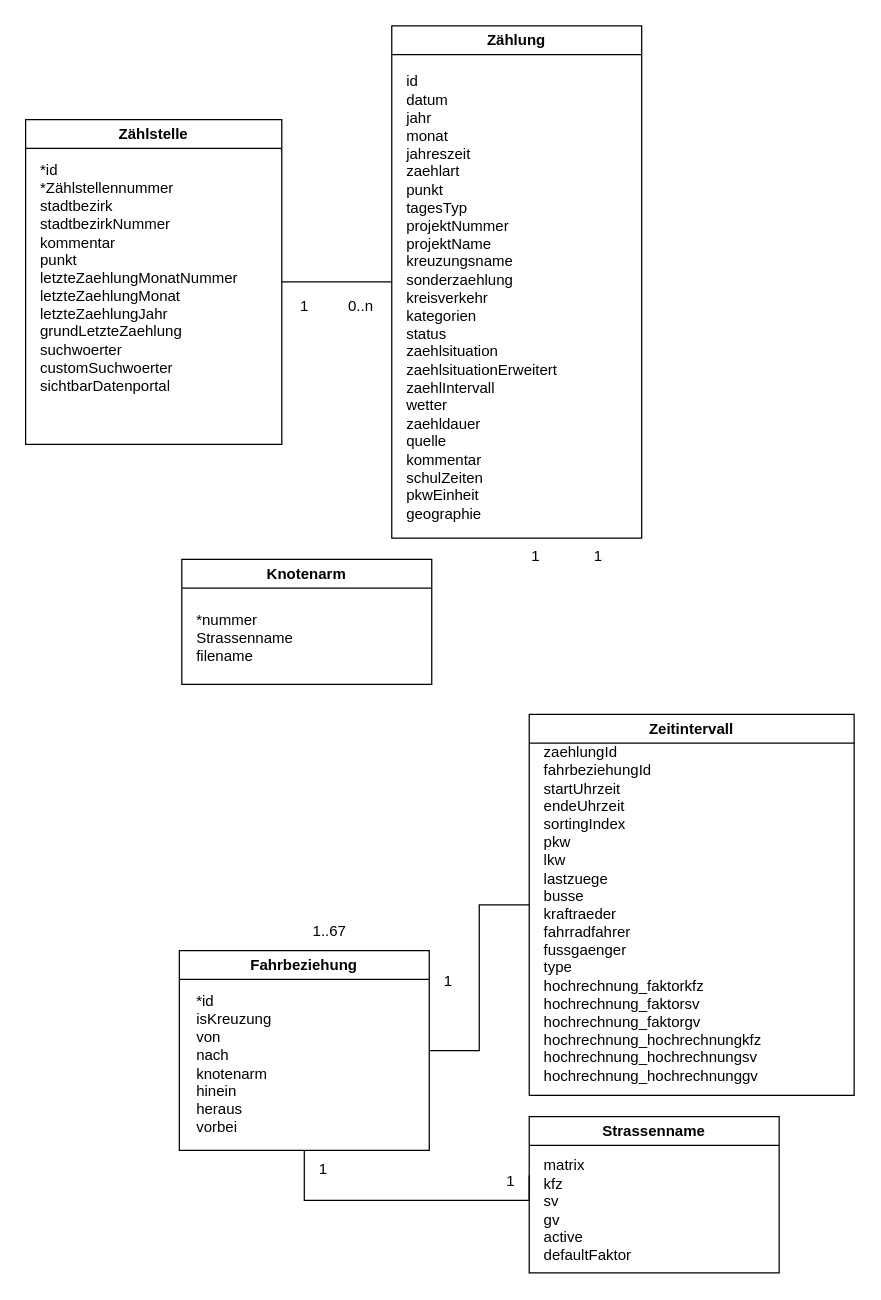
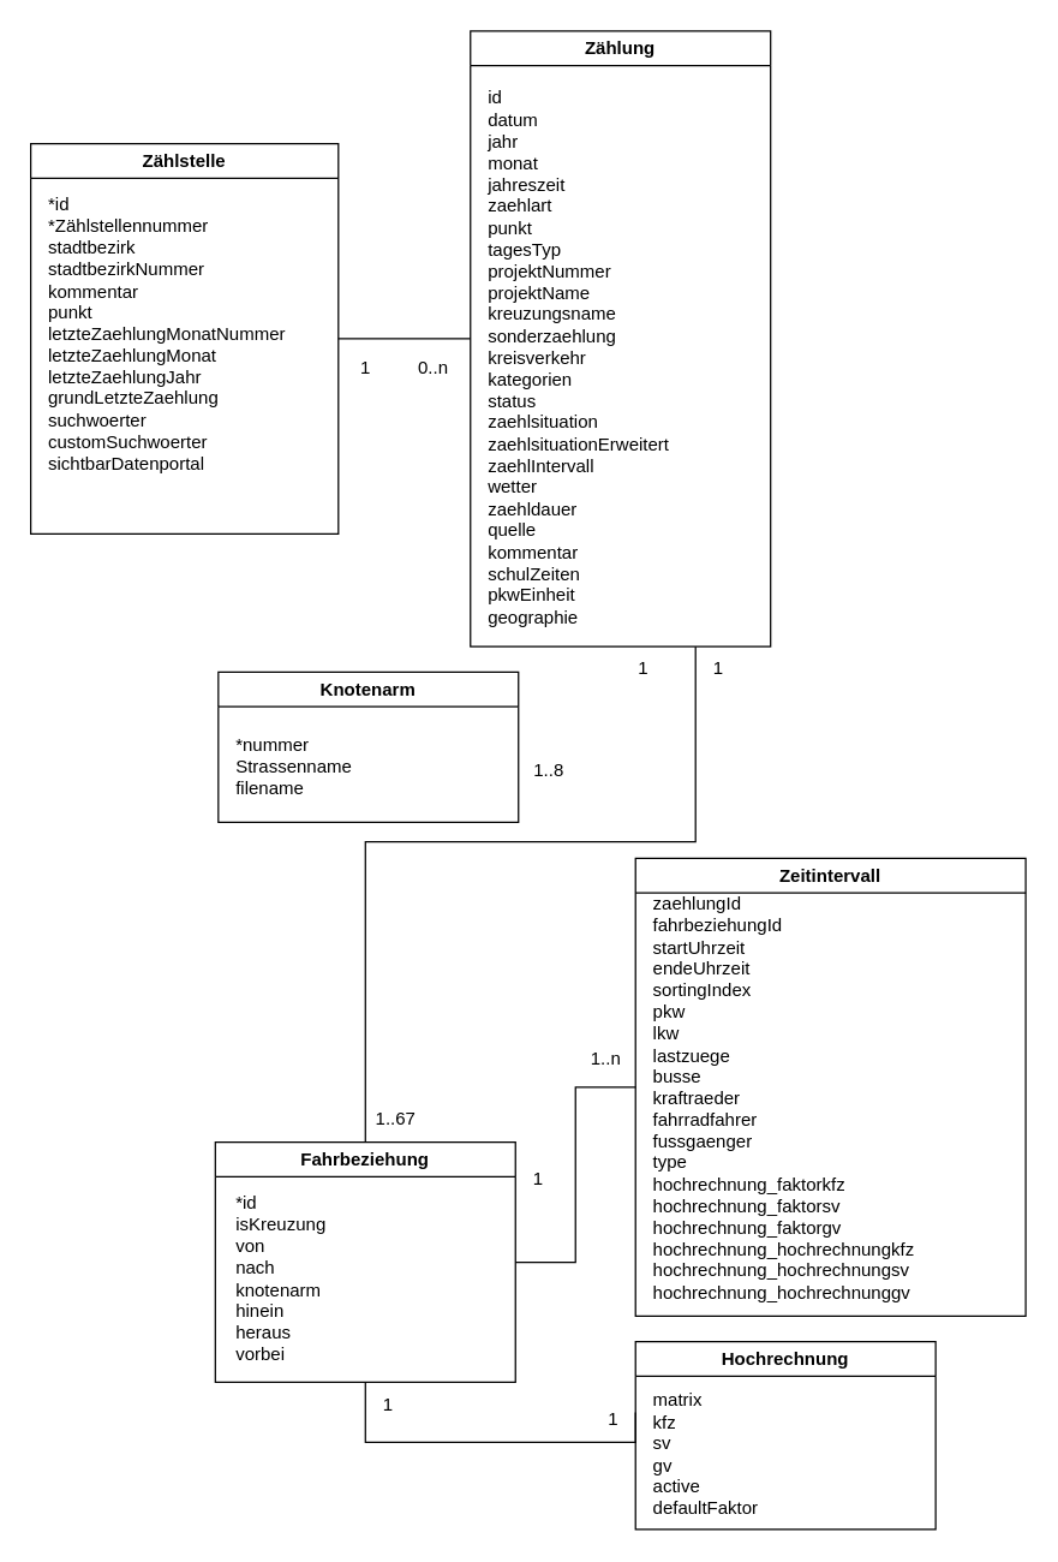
  <mxCell id="0" />
  <mxCell id="1" parent="0" />
  <mxCell id="2" value="Zählung" style="swimlane;whiteSpace=wrap;html=1;" parent="1" vertex="1"><mxGeometry x="313" y="20" width="200" height="410" as="geometry" /></mxCell>
  <mxCell id="3" value="id&lt;div&gt;datum&lt;/div&gt;&lt;div&gt;jahr&lt;/div&gt;&lt;div&gt;monat&lt;/div&gt;&lt;div&gt;jahreszeit&lt;/div&gt;&lt;div&gt;zaehlart&lt;/div&gt;&lt;div&gt;punkt&lt;/div&gt;&lt;div&gt;tagesTyp&lt;/div&gt;&lt;div&gt;projektNummer&lt;/div&gt;&lt;div&gt;projektName&lt;/div&gt;&lt;div&gt;kreuzungsname&lt;/div&gt;&lt;div&gt;sonderzaehlung&lt;/div&gt;&lt;div&gt;kreisverkehr&lt;/div&gt;&lt;div&gt;kategorien&lt;/div&gt;&lt;div&gt;status&lt;/div&gt;&lt;div&gt;zaehlsituation&lt;/div&gt;&lt;div&gt;zaehlsituationErweitert&lt;/div&gt;&lt;div&gt;zaehlIntervall&lt;/div&gt;&lt;div&gt;wetter&lt;/div&gt;&lt;div&gt;zaehldauer&lt;/div&gt;&lt;div&gt;quelle&lt;/div&gt;&lt;div&gt;kommentar&lt;/div&gt;&lt;div&gt;schulZeiten&lt;/div&gt;&lt;div&gt;pkwEinheit&lt;/div&gt;&lt;div&gt;geographie&lt;/div&gt;&lt;div&gt;&lt;br&gt;&lt;/div&gt;" style="text;html=1;align=left;verticalAlign=middle;resizable=0;points=[];autosize=1;strokeColor=none;fillColor=none;" parent="2" vertex="1"><mxGeometry x="10" y="30" width="140" height="390" as="geometry" /></mxCell>
  <mxCell id="4" style="rounded=0;orthogonalLoop=1;jettySize=auto;html=1;exitX=1;exitY=0.5;exitDx=0;exitDy=0;entryX=0;entryY=0.5;entryDx=0;entryDy=0;startArrow=none;startFill=0;endArrow=none;endFill=0;" parent="1" source="5" target="2" edge="1"><mxGeometry relative="1" as="geometry" /></mxCell>
  <mxCell id="5" value="Zählstelle" style="swimlane;whiteSpace=wrap;html=1;" parent="1" vertex="1"><mxGeometry x="20" y="95" width="205" height="260" as="geometry" /></mxCell>
  <mxCell id="6" value="&lt;div&gt;*id&lt;/div&gt;&lt;div&gt;*Zählstellennummer&lt;/div&gt;&lt;div&gt;stadtbezirk&lt;/div&gt;&lt;div&gt;stadtbezirkNummer&lt;/div&gt;&lt;div&gt;kommentar&lt;/div&gt;&lt;div&gt;punkt&lt;/div&gt;&lt;div&gt;letzteZaehlungMonatNummer&lt;/div&gt;&lt;div&gt;letzteZaehlungMonat&lt;/div&gt;&lt;div&gt;letzteZaehlungJahr&lt;/div&gt;&lt;div&gt;grundLetzteZaehlung&lt;/div&gt;&lt;div&gt;suchwoerter&lt;/div&gt;&lt;div&gt;customSuchwoerter&lt;/div&gt;&lt;div&gt;sichtbarDatenportal&lt;/div&gt;" style="text;html=1;align=left;verticalAlign=middle;resizable=0;points=[];autosize=1;strokeColor=none;fillColor=none;" parent="5" vertex="1"><mxGeometry x="10" y="27" width="180" height="200" as="geometry" /></mxCell>
+ <mxCell id="7" value="" style="edgeStyle=orthogonalEdgeStyle;rounded=0;orthogonalLoop=1;jettySize=auto;html=1;endArrow=none;endFill=0;exitX=0.75;exitY=1;exitDx=0;exitDy=0;" parent="1" source="2" target="13" edge="1"><mxGeometry relative="1" as="geometry"><Array as="points"><mxPoint x="463" y="560" /><mxPoint x="243" y="560" /></Array></mxGeometry></mxCell>
  <mxCell id="8" value="Knotenarm" style="swimlane;whiteSpace=wrap;html=1;startSize=23;" parent="1" vertex="1"><mxGeometry x="145" y="447" width="200" height="100" as="geometry" /></mxCell>
  <mxCell id="9" value="Zeitintervall" style="swimlane;whiteSpace=wrap;html=1;" parent="1" vertex="1"><mxGeometry x="423" y="571" width="260" height="305" as="geometry"><mxRectangle x="-480" y="60" width="100" height="30" as="alternateBounds" /></mxGeometry></mxCell>
  <mxCell id="10" value="zaehlungId&lt;div&gt;fahrbeziehungId&lt;/div&gt;&lt;div&gt;startUhrzeit&lt;/div&gt;&lt;div&gt;endeUhrzeit&lt;/div&gt;&lt;div&gt;sortingIndex&lt;/div&gt;&lt;div&gt;pkw&lt;/div&gt;&lt;div&gt;lkw&lt;/div&gt;&lt;div&gt;lastzuege&lt;/div&gt;&lt;div&gt;busse&lt;/div&gt;&lt;div&gt;kraftraeder&lt;/div&gt;&lt;div&gt;fahrradfahrer&lt;/div&gt;&lt;div&gt;fussgaenger&lt;/div&gt;&lt;div&gt;type&lt;/div&gt;&lt;div&gt;hochrechnung_faktorkfz&lt;/div&gt;&lt;div&gt;hochrechnung_faktorsv&lt;/div&gt;&lt;div&gt;hochrechnung_faktorgv&lt;/div&gt;&lt;div&gt;hochrechnung_hochrechnungkfz&lt;/div&gt;&lt;div&gt;hochrechnung_hochrechnungsv&lt;/div&gt;&lt;div&gt;hochrechnung_hochrechnunggv&lt;/div&gt;" style="text;html=1;align=left;verticalAlign=middle;resizable=0;points=[];autosize=1;strokeColor=none;fillColor=none;" parent="9" vertex="1"><mxGeometry x="10" y="15" width="200" height="290" as="geometry" /></mxCell>
  <mxCell id="11" style="edgeStyle=orthogonalEdgeStyle;rounded=0;orthogonalLoop=1;jettySize=auto;html=1;entryX=0;entryY=0.5;entryDx=0;entryDy=0;endArrow=none;endFill=0;" parent="1" target="9" edge="1"><mxGeometry relative="1" as="geometry"><mxPoint x="343" y="840" as="sourcePoint" /><Array as="points"><mxPoint x="383" y="840" /><mxPoint x="383" y="724" /></Array></mxGeometry></mxCell>
  <mxCell id="12" value="" style="edgeStyle=orthogonalEdgeStyle;rounded=0;orthogonalLoop=1;jettySize=auto;html=1;endArrow=none;endFill=0;" parent="1" source="13" edge="1"><mxGeometry relative="1" as="geometry"><mxPoint x="423" y="940" as="targetPoint" /><Array as="points"><mxPoint x="423" y="960" /></Array></mxGeometry></mxCell>
  <mxCell id="13" value="Fahrbeziehung" style="swimlane;whiteSpace=wrap;html=1;startSize=23;" parent="1" vertex="1"><mxGeometry x="143" y="760" width="200" height="160" as="geometry" /></mxCell>
  <mxCell id="14" value="*id&lt;div&gt;isKreuzung&lt;br&gt;von&lt;br&gt;nach&lt;/div&gt;&lt;div&gt;knotenarm&lt;/div&gt;&lt;div&gt;hinein&lt;/div&gt;&lt;div&gt;heraus&lt;/div&gt;&lt;div&gt;vorbei&lt;/div&gt;" style="text;html=1;align=left;verticalAlign=middle;resizable=0;points=[];autosize=1;strokeColor=none;fillColor=none;" parent="13" vertex="1"><mxGeometry x="12" y="26" width="80" height="130" as="geometry" /></mxCell>
- <mxCell id="15" value="&lt;span style=&quot;background-color: transparent;&quot;&gt;Strassenname&lt;/span&gt;" style="swimlane;whiteSpace=wrap;html=1;" parent="1" vertex="1"><mxGeometry x="423" y="893" width="200" height="125" as="geometry"><mxRectangle x="-480" y="360" width="120" height="30" as="alternateBounds" /></mxGeometry></mxCell>
+ <mxCell id="15" value="&lt;span style=&quot;background-color: transparent;&quot;&gt;Hochrechnung&lt;/span&gt;" style="swimlane;whiteSpace=wrap;html=1;" parent="1" vertex="1"><mxGeometry x="423" y="893" width="200" height="125" as="geometry"><mxRectangle x="-480" y="360" width="120" height="30" as="alternateBounds" /></mxGeometry></mxCell>
  <mxCell id="16" value="matrix&lt;div&gt;kfz&lt;/div&gt;&lt;div&gt;sv&lt;/div&gt;&lt;div&gt;gv&lt;/div&gt;&lt;div&gt;active&lt;/div&gt;&lt;div&gt;defaultFaktor&lt;/div&gt;" style="text;html=1;align=left;verticalAlign=middle;resizable=0;points=[];autosize=1;strokeColor=none;fillColor=none;" parent="15" vertex="1"><mxGeometry x="10" y="25" width="90" height="100" as="geometry" /></mxCell>
+ <mxCell id="17" value="1..8" style="text;html=1;align=center;verticalAlign=middle;resizable=0;points=[];autosize=1;strokeColor=none;fillColor=none;" parent="1" vertex="1"><mxGeometry x="345" y="498" width="40" height="30" as="geometry" /></mxCell>
  <mxCell id="18" value="1..67" style="text;html=1;align=center;verticalAlign=middle;resizable=0;points=[];autosize=1;strokeColor=none;fillColor=none;" parent="1" vertex="1"><mxGeometry x="238" y="730" width="50" height="30" as="geometry" /></mxCell>
  <mxCell id="19" value="1" style="text;html=1;align=center;verticalAlign=middle;resizable=0;points=[];autosize=1;strokeColor=none;fillColor=none;" parent="1" vertex="1"><mxGeometry x="463" y="430" width="30" height="30" as="geometry" /></mxCell>
  <mxCell id="20" value="1" style="text;html=1;align=center;verticalAlign=middle;resizable=0;points=[];autosize=1;strokeColor=none;fillColor=none;" parent="1" vertex="1"><mxGeometry x="343" y="770" width="30" height="30" as="geometry" /></mxCell>
+ <mxCell id="21" value="1..n" style="text;html=1;align=center;verticalAlign=middle;resizable=0;points=[];autosize=1;strokeColor=none;fillColor=none;" parent="1" vertex="1"><mxGeometry x="383" y="690" width="40" height="30" as="geometry" /></mxCell>
  <mxCell id="22" value="1" style="text;html=1;align=center;verticalAlign=middle;resizable=0;points=[];autosize=1;strokeColor=none;fillColor=none;" parent="1" vertex="1"><mxGeometry x="243" y="920" width="30" height="30" as="geometry" /></mxCell>
  <mxCell id="23" value="1" style="text;html=1;align=center;verticalAlign=middle;resizable=0;points=[];autosize=1;strokeColor=none;fillColor=none;" parent="1" vertex="1"><mxGeometry x="393" y="930" width="30" height="30" as="geometry" /></mxCell>
  <mxCell id="24" value="1" style="text;html=1;align=center;verticalAlign=middle;resizable=0;points=[];autosize=1;strokeColor=none;fillColor=none;" parent="1" vertex="1"><mxGeometry x="228" y="230" width="30" height="30" as="geometry" /></mxCell>
  <mxCell id="25" value="0..n" style="text;html=1;align=center;verticalAlign=middle;resizable=0;points=[];autosize=1;strokeColor=none;fillColor=none;" parent="1" vertex="1"><mxGeometry x="268" y="230" width="40" height="30" as="geometry" /></mxCell>
  <mxCell id="26" value="1" style="text;html=1;align=center;verticalAlign=middle;resizable=0;points=[];autosize=1;strokeColor=none;fillColor=none;" parent="1" vertex="1"><mxGeometry x="413" y="430" width="30" height="30" as="geometry" /></mxCell>
  <mxCell id="27" value="&lt;div&gt;*nummer&lt;/div&gt;&lt;div&gt;Strassenname&lt;/div&gt;&lt;div&gt;filename&lt;/div&gt;" style="text;html=1;align=left;verticalAlign=middle;resizable=0;points=[];autosize=1;strokeColor=none;fillColor=none;" parent="1" vertex="1"><mxGeometry x="155" y="480" width="100" height="60" as="geometry" /></mxCell>
